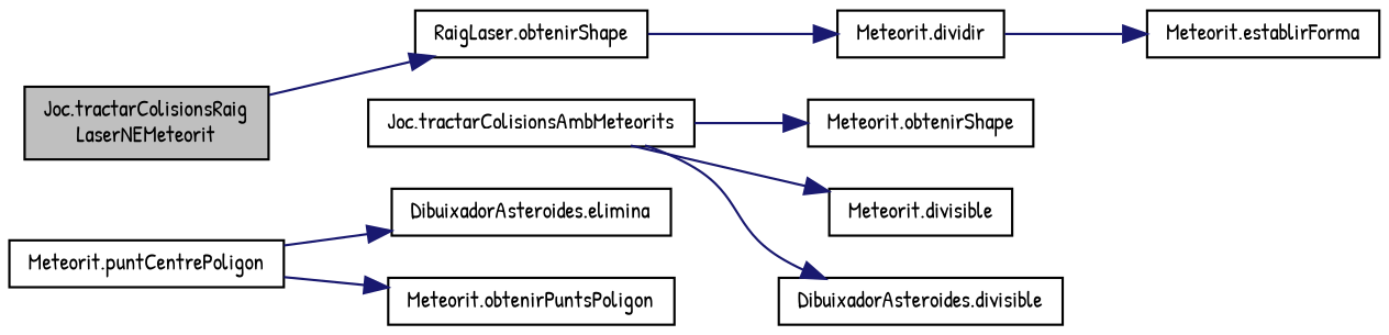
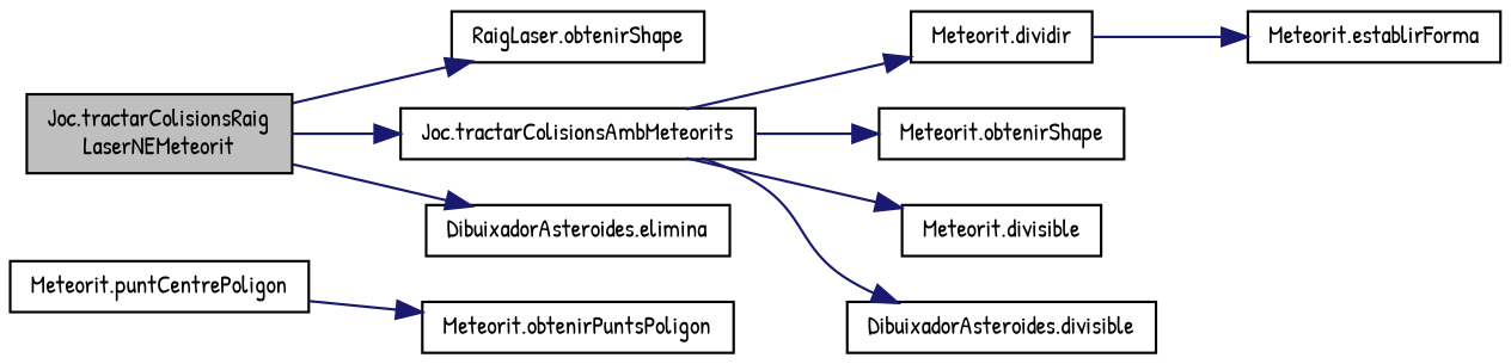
  digraph {
    fontname="Patrick Hand"
    rankdir=LR
    node [color=black fillcolor=white fontname="Patrick Hand" fontsize=10 shape=record style=filled]
    edge [color=midnightblue fontname="Patrick Hand" fontsize=10 labelfontname=Helvetica labelfontsize=10 style=solid]
    n1 [fillcolor=grey75 fontcolor=black height=0.2 label="Joc.tractarColisionsRaig\lLaserNEMeteorit" width=0.4]
    n2 [height=0.2 label="RaigLaser.obtenirShape" width=0.4]
    n3 [height=0.2 label="Joc.tractarColisionsAmbMeteorits" width=0.4]
    n4 [height=0.2 label="DibuixadorAsteroides.elimina" width=0.4]
    n5 [height=0.2 label="Meteorit.obtenirShape" width=0.4]
    n6 [height=0.2 label="Meteorit.divisible" width=0.4]
    n7 [height=0.2 label="Meteorit.dividir" width=0.4]
    n8 [height=0.2 label="DibuixadorAsteroides.divisible" width=0.4]
    n9 [height=0.2 label="Meteorit.establirForma" width=0.4]
    n10 [height=0.2 label="Meteorit.puntCentrePoligon" width=0.4]
    n11 [height=0.2 label="Meteorit.obtenirPuntsPoligon" width=0.4]
    n1 -> n2
-   n10 -> n4
+   n1 -> n3
+   n1 -> n4
    n3 -> n5
    n3 -> n6
-   n2 -> n7
+   n3 -> n7
    n3 -> n8
    n7 -> n9
    n10 -> n11
  }
